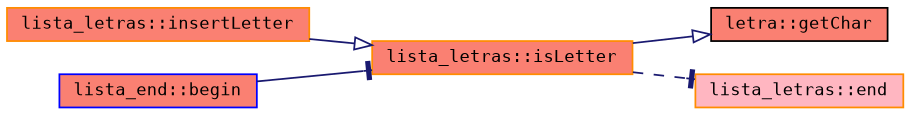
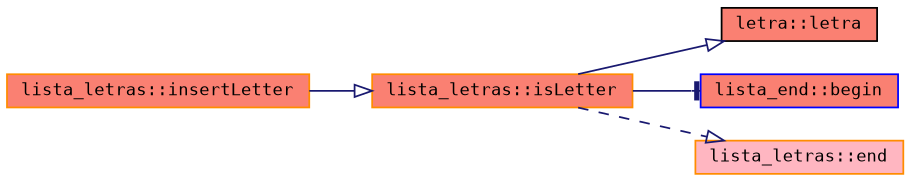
  digraph {
    fontname="DejaVu Sans Mono"
    rankdir=LR
    node [color=darkorange fillcolor=salmon fontname="DejaVu Sans Mono" fontsize=10 shape=record style=filled]
    edge [arrowhead=onormal color=midnightblue fontname="DejaVu Sans Mono" fontsize=10 labelfontname=Helvetica labelfontsize=10 style=solid]
    n1 [fontcolor=black height=0.2 label="lista_letras::insertLetter" width=0.4]
    n2 [height=0.2 label="lista_letras::isLetter" width=0.4]
-   n3 [color=black height=0.2 label="letra::getChar" width=0.4]
+   n3 [color=black height=0.2 label="letra::letra" width=0.4]
    n4 [color=blue height=0.2 label="lista_end::begin" width=0.4]
    n5 [fillcolor=lightpink height=0.2 label="lista_letras::end" width=0.4]
    n1 -> n2
    n2 -> n3
-   n4 -> n2 [arrowhead=tee]
-   n2 -> n5 [arrowhead=tee style=dashed]
+   n2 -> n4 [arrowhead=tee]
+   n2 -> n5 [style=dashed]
  }
